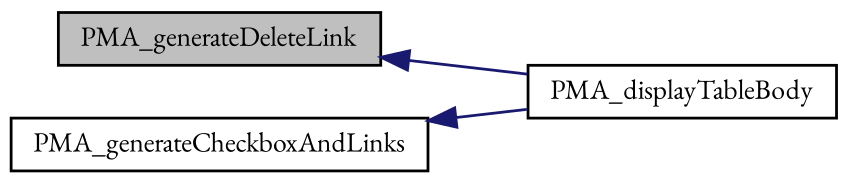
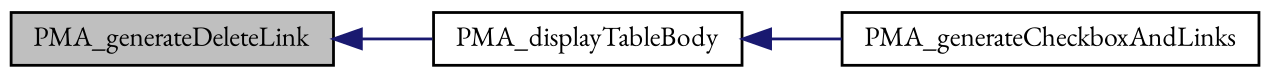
  digraph {
    fontname="EB Garamond"
    rankdir=LR
    node [color=black fillcolor=white fontname="EB Garamond" fontsize=10 shape=record style=filled]
    edge [color=midnightblue dir=back fontname="EB Garamond" fontsize=10 labelfontname=Helvetica labelfontsize=10 style=solid]
    n1 [fillcolor=grey75 fontcolor=black height=0.2 label=PMA_generateDeleteLink width=0.4]
    n2 [height=0.2 label=PMA_displayTableBody width=0.4]
    n3 [height=0.2 label=PMA_generateCheckboxAndLinks width=0.4]
    n1 -> n2
-   n3 -> n2
+   n2 -> n3
  }
